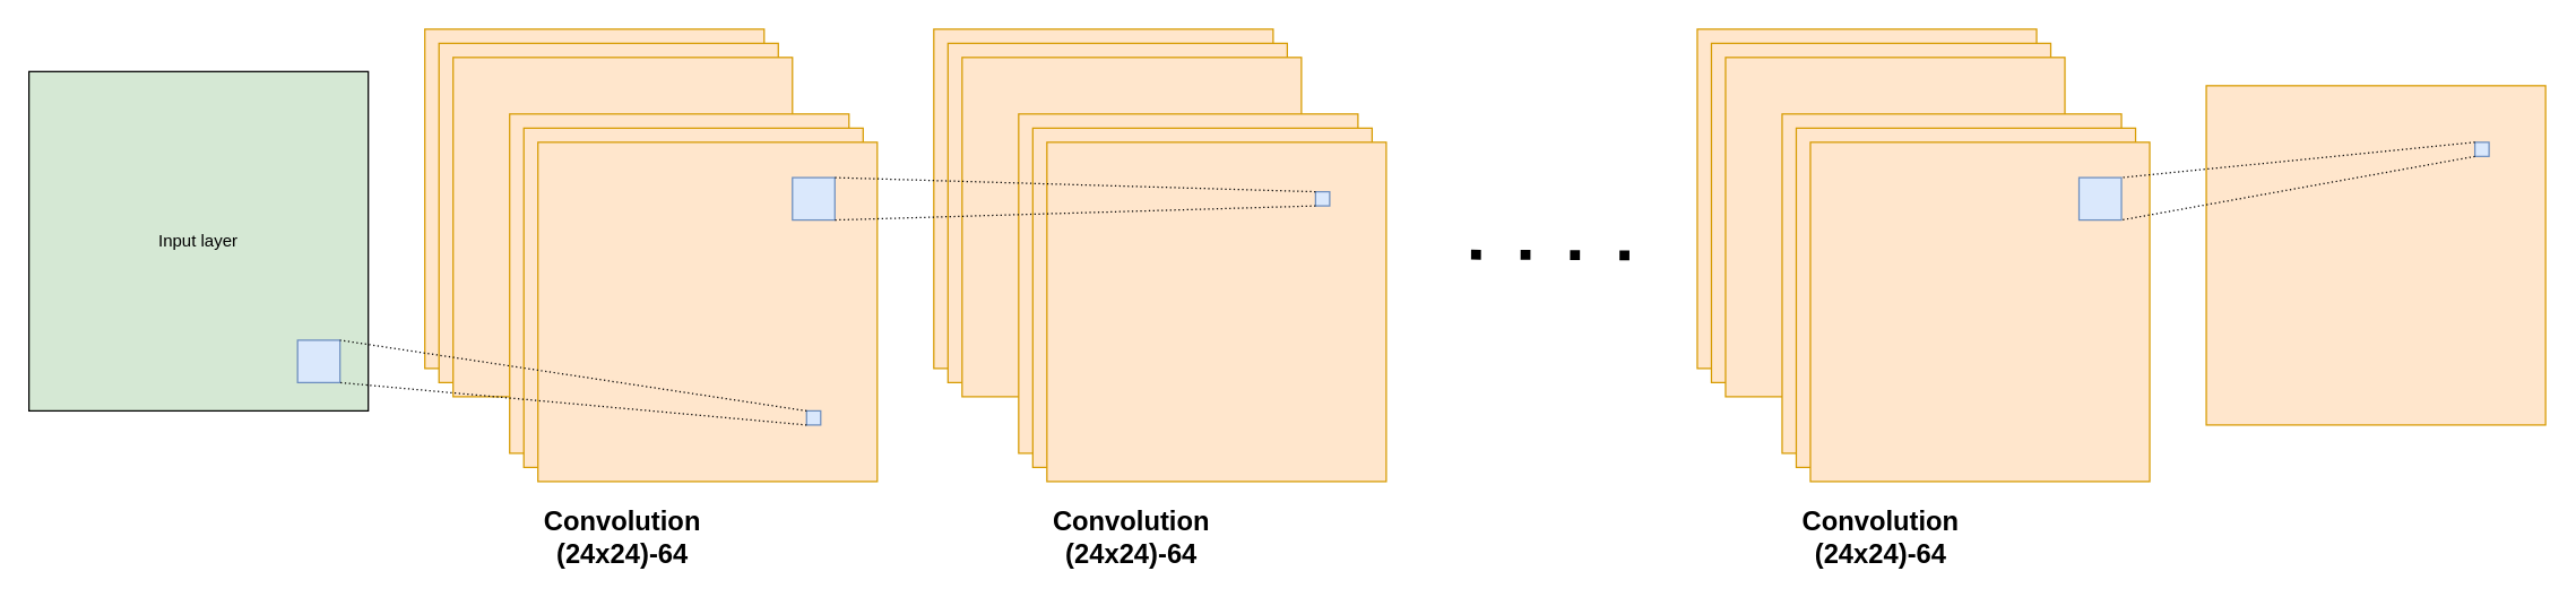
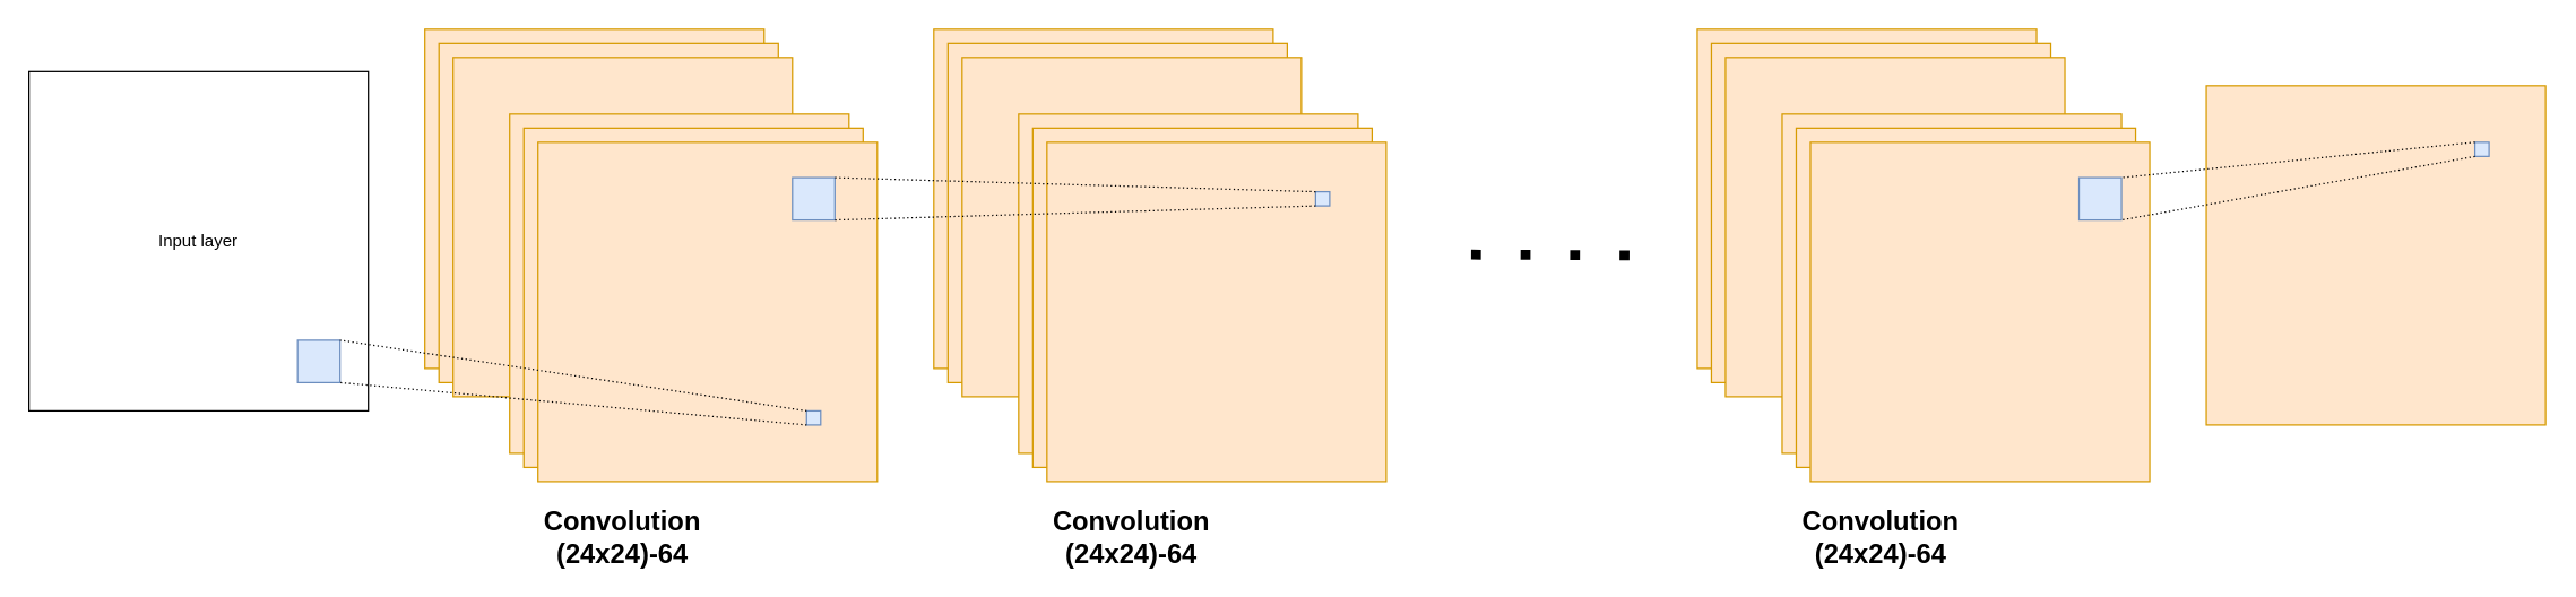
  <mxCell id="0" />
  <mxCell id="1" parent="0" />
- <mxCell id="2" value="Input layer" style="whiteSpace=wrap;html=1;aspect=fixed;fillColor=#d5e8d4;" vertex="1" parent="1"><mxGeometry x="20" y="50" width="240" height="240" as="geometry" /></mxCell>
+ <mxCell id="2" value="Input layer" style="whiteSpace=wrap;html=1;aspect=fixed;" vertex="1" parent="1"><mxGeometry x="20" y="50" width="240" height="240" as="geometry" /></mxCell>
  <mxCell id="3" value="" style="whiteSpace=wrap;html=1;aspect=fixed;fillColor=#ffe6cc;strokeColor=#d79b00;" vertex="1" parent="1"><mxGeometry x="300" y="20" width="240" height="240" as="geometry" /></mxCell>
  <mxCell id="4" value="" style="whiteSpace=wrap;html=1;aspect=fixed;fillColor=#ffe6cc;strokeColor=#d79b00;" vertex="1" parent="1"><mxGeometry x="310" y="30" width="240" height="240" as="geometry" /></mxCell>
  <mxCell id="5" value="" style="whiteSpace=wrap;html=1;aspect=fixed;fillColor=#ffe6cc;strokeColor=#d79b00;" vertex="1" parent="1"><mxGeometry x="320" y="40" width="240" height="240" as="geometry" /></mxCell>
  <mxCell id="6" value="" style="whiteSpace=wrap;html=1;aspect=fixed;fillColor=#ffe6cc;strokeColor=#d79b00;" vertex="1" parent="1"><mxGeometry x="360" y="80" width="240" height="240" as="geometry" /></mxCell>
  <mxCell id="7" value="" style="whiteSpace=wrap;html=1;aspect=fixed;fillColor=#ffe6cc;strokeColor=#d79b00;" vertex="1" parent="1"><mxGeometry x="370" y="90" width="240" height="240" as="geometry" /></mxCell>
  <mxCell id="8" value="" style="whiteSpace=wrap;html=1;aspect=fixed;fillColor=#ffe6cc;strokeColor=#d79b00;" vertex="1" parent="1"><mxGeometry x="380" y="100" width="240" height="240" as="geometry" /></mxCell>
  <mxCell id="9" value="" style="whiteSpace=wrap;html=1;aspect=fixed;fillColor=#dae8fc;strokeColor=#6c8ebf;" vertex="1" parent="1"><mxGeometry x="210" y="240" width="30" height="30" as="geometry" /></mxCell>
  <mxCell id="10" value="" style="whiteSpace=wrap;html=1;aspect=fixed;fillColor=#dae8fc;strokeColor=#6c8ebf;" vertex="1" parent="1"><mxGeometry x="570" y="290" width="10" height="10" as="geometry" /></mxCell>
  <mxCell id="11" style="rounded=0;orthogonalLoop=1;jettySize=auto;html=1;entryX=1;entryY=0;entryDx=0;entryDy=0;endArrow=none;endFill=0;dashed=1;dashPattern=1 2;exitX=0;exitY=0;exitDx=0;exitDy=0;" edge="1" parent="1" source="10" target="9"><mxGeometry relative="1" as="geometry"><mxPoint x="560" y="270" as="sourcePoint" /><mxPoint x="140" y="220" as="targetPoint" /></mxGeometry></mxCell>
  <mxCell id="12" style="rounded=0;orthogonalLoop=1;jettySize=auto;html=1;exitX=0;exitY=1;exitDx=0;exitDy=0;entryX=1;entryY=1;entryDx=0;entryDy=0;endArrow=none;endFill=0;dashed=1;dashPattern=1 2;" edge="1" parent="1" source="10" target="9"><mxGeometry relative="1" as="geometry"><mxPoint x="660" y="320" as="sourcePoint" /><mxPoint x="210" y="270" as="targetPoint" /></mxGeometry></mxCell>
  <mxCell id="13" value="" style="whiteSpace=wrap;html=1;aspect=fixed;fillColor=#ffe6cc;strokeColor=#d79b00;" vertex="1" parent="1"><mxGeometry x="660" y="20" width="240" height="240" as="geometry" /></mxCell>
  <mxCell id="14" value="" style="whiteSpace=wrap;html=1;aspect=fixed;fillColor=#ffe6cc;strokeColor=#d79b00;" vertex="1" parent="1"><mxGeometry x="670" y="30" width="240" height="240" as="geometry" /></mxCell>
  <mxCell id="15" value="" style="whiteSpace=wrap;html=1;aspect=fixed;fillColor=#ffe6cc;strokeColor=#d79b00;" vertex="1" parent="1"><mxGeometry x="680" y="40" width="240" height="240" as="geometry" /></mxCell>
  <mxCell id="16" value="" style="whiteSpace=wrap;html=1;aspect=fixed;fillColor=#ffe6cc;strokeColor=#d79b00;" vertex="1" parent="1"><mxGeometry x="720" y="80" width="240" height="240" as="geometry" /></mxCell>
  <mxCell id="17" value="" style="whiteSpace=wrap;html=1;aspect=fixed;fillColor=#ffe6cc;strokeColor=#d79b00;" vertex="1" parent="1"><mxGeometry x="730" y="90" width="240" height="240" as="geometry" /></mxCell>
  <mxCell id="18" value="" style="whiteSpace=wrap;html=1;aspect=fixed;fillColor=#ffe6cc;strokeColor=#d79b00;" vertex="1" parent="1"><mxGeometry x="740" y="100" width="240" height="240" as="geometry" /></mxCell>
  <mxCell id="19" style="rounded=0;orthogonalLoop=1;jettySize=auto;html=1;exitX=0;exitY=0;exitDx=0;exitDy=0;entryX=0;entryY=0;entryDx=0;entryDy=0;shape=link;strokeColor=none;" edge="1" parent="1" source="20"><mxGeometry relative="1" as="geometry"><mxPoint x="360" y="370" as="targetPoint" /></mxGeometry></mxCell>
  <mxCell id="20" value="" style="whiteSpace=wrap;html=1;aspect=fixed;fillColor=#dae8fc;strokeColor=#6c8ebf;" vertex="1" parent="1"><mxGeometry x="560" y="125" width="30" height="30" as="geometry" /></mxCell>
  <mxCell id="21" value="" style="whiteSpace=wrap;html=1;aspect=fixed;fillColor=#dae8fc;strokeColor=#6c8ebf;" vertex="1" parent="1"><mxGeometry x="930" y="135" width="10" height="10" as="geometry" /></mxCell>
  <mxCell id="22" style="rounded=0;orthogonalLoop=1;jettySize=auto;html=1;entryX=1;entryY=0;entryDx=0;entryDy=0;endArrow=none;endFill=0;dashed=1;dashPattern=1 2;exitX=0;exitY=0;exitDx=0;exitDy=0;" edge="1" parent="1" source="21" target="20"><mxGeometry relative="1" as="geometry"><mxPoint x="920" y="270" as="sourcePoint" /><mxPoint x="500" y="220" as="targetPoint" /></mxGeometry></mxCell>
  <mxCell id="23" style="rounded=0;orthogonalLoop=1;jettySize=auto;html=1;exitX=0;exitY=1;exitDx=0;exitDy=0;entryX=1;entryY=1;entryDx=0;entryDy=0;endArrow=none;endFill=0;dashed=1;dashPattern=1 2;" edge="1" parent="1" source="21" target="20"><mxGeometry relative="1" as="geometry"><mxPoint x="1020" y="320" as="sourcePoint" /><mxPoint x="570" y="270" as="targetPoint" /></mxGeometry></mxCell>
  <mxCell id="24" value="" style="whiteSpace=wrap;html=1;aspect=fixed;fillColor=#ffe6cc;strokeColor=#d79b00;" vertex="1" parent="1"><mxGeometry x="1200" y="20" width="240" height="240" as="geometry" /></mxCell>
  <mxCell id="25" value="" style="whiteSpace=wrap;html=1;aspect=fixed;fillColor=#ffe6cc;strokeColor=#d79b00;" vertex="1" parent="1"><mxGeometry x="1210" y="30" width="240" height="240" as="geometry" /></mxCell>
  <mxCell id="26" value="" style="whiteSpace=wrap;html=1;aspect=fixed;fillColor=#ffe6cc;strokeColor=#d79b00;" vertex="1" parent="1"><mxGeometry x="1220" y="40" width="240" height="240" as="geometry" /></mxCell>
  <mxCell id="27" value="" style="whiteSpace=wrap;html=1;aspect=fixed;fillColor=#ffe6cc;strokeColor=#d79b00;" vertex="1" parent="1"><mxGeometry x="1260" y="80" width="240" height="240" as="geometry" /></mxCell>
  <mxCell id="28" value="" style="whiteSpace=wrap;html=1;aspect=fixed;fillColor=#ffe6cc;strokeColor=#d79b00;" vertex="1" parent="1"><mxGeometry x="1270" y="90" width="240" height="240" as="geometry" /></mxCell>
  <mxCell id="29" value="" style="whiteSpace=wrap;html=1;aspect=fixed;fillColor=#ffe6cc;strokeColor=#d79b00;" vertex="1" parent="1"><mxGeometry x="1280" y="100" width="240" height="240" as="geometry" /></mxCell>
  <mxCell id="30" style="rounded=0;orthogonalLoop=1;jettySize=auto;html=1;exitX=0;exitY=0;exitDx=0;exitDy=0;entryX=0;entryY=0;entryDx=0;entryDy=0;shape=link;strokeColor=none;" edge="1" parent="1" source="31"><mxGeometry relative="1" as="geometry"><mxPoint x="980" y="340" as="targetPoint" /></mxGeometry></mxCell>
  <mxCell id="31" value="" style="whiteSpace=wrap;html=1;aspect=fixed;fillColor=#dae8fc;strokeColor=#6c8ebf;" vertex="1" parent="1"><mxGeometry x="1470" y="125" width="30" height="30" as="geometry" /></mxCell>
  <mxCell id="32" value="" style="whiteSpace=wrap;html=1;aspect=fixed;fillColor=#ffe6cc;strokeColor=#d79b00;" vertex="1" parent="1"><mxGeometry x="1560" y="60" width="240" height="240" as="geometry" /></mxCell>
  <mxCell id="33" value="" style="whiteSpace=wrap;html=1;aspect=fixed;fillColor=#dae8fc;strokeColor=#6c8ebf;" vertex="1" parent="1"><mxGeometry x="1750" y="100" width="10" height="10" as="geometry" /></mxCell>
  <mxCell id="34" style="rounded=0;orthogonalLoop=1;jettySize=auto;html=1;entryX=1;entryY=0;entryDx=0;entryDy=0;endArrow=none;endFill=0;dashed=1;dashPattern=1 2;exitX=0;exitY=0;exitDx=0;exitDy=0;" edge="1" parent="1" source="33" target="31"><mxGeometry relative="1" as="geometry"><mxPoint x="1460" y="270" as="sourcePoint" /><mxPoint x="1040" y="220" as="targetPoint" /></mxGeometry></mxCell>
  <mxCell id="35" style="rounded=0;orthogonalLoop=1;jettySize=auto;html=1;exitX=0;exitY=1;exitDx=0;exitDy=0;entryX=1;entryY=1;entryDx=0;entryDy=0;endArrow=none;endFill=0;dashed=1;dashPattern=1 2;" edge="1" parent="1" source="33" target="31"><mxGeometry relative="1" as="geometry"><mxPoint x="1560" y="320" as="sourcePoint" /><mxPoint x="1110" y="270" as="targetPoint" /></mxGeometry></mxCell>
  <mxCell id="36" value="" style="endArrow=none;dashed=1;html=1;dashPattern=1 4;strokeWidth=7;rounded=1;" edge="1" parent="1"><mxGeometry width="50" height="50" relative="1" as="geometry"><mxPoint x="1040" y="179.5" as="sourcePoint" /><mxPoint x="1160" y="180" as="targetPoint" /></mxGeometry></mxCell>
  <mxCell id="37" value="&lt;font style=&quot;font-size: 19px;&quot;&gt;Convolution&lt;br&gt;(24x24)-64&lt;/font&gt;" style="text;html=1;strokeColor=none;fillColor=none;align=center;verticalAlign=middle;whiteSpace=wrap;rounded=0;strokeWidth=1;spacing=2;labelBorderColor=none;fontStyle=1" vertex="1" parent="1"><mxGeometry x="350" y="360" width="180" height="40" as="geometry" /></mxCell>
  <mxCell id="38" value="&lt;font style=&quot;font-size: 19px;&quot;&gt;Convolution&lt;br&gt;(24x24)-64&lt;/font&gt;" style="text;html=1;strokeColor=none;fillColor=none;align=center;verticalAlign=middle;whiteSpace=wrap;rounded=0;strokeWidth=1;spacing=2;labelBorderColor=none;fontStyle=1" vertex="1" parent="1"><mxGeometry x="710" y="360" width="180" height="40" as="geometry" /></mxCell>
  <mxCell id="39" value="&lt;font style=&quot;font-size: 19px;&quot;&gt;Convolution&lt;br&gt;(24x24)-64&lt;/font&gt;" style="text;html=1;strokeColor=none;fillColor=none;align=center;verticalAlign=middle;whiteSpace=wrap;rounded=0;strokeWidth=1;spacing=2;labelBorderColor=none;fontStyle=1" vertex="1" parent="1"><mxGeometry x="1240" y="360" width="180" height="40" as="geometry" /></mxCell>
